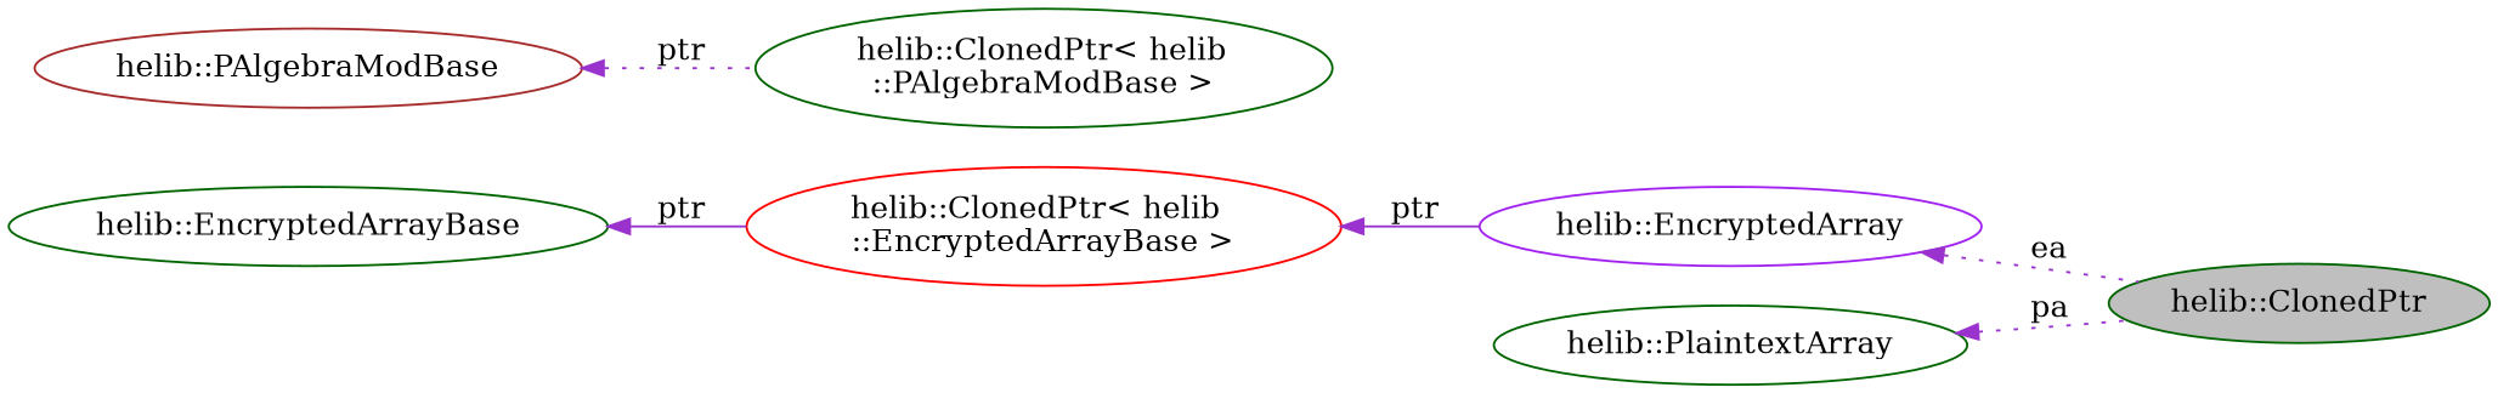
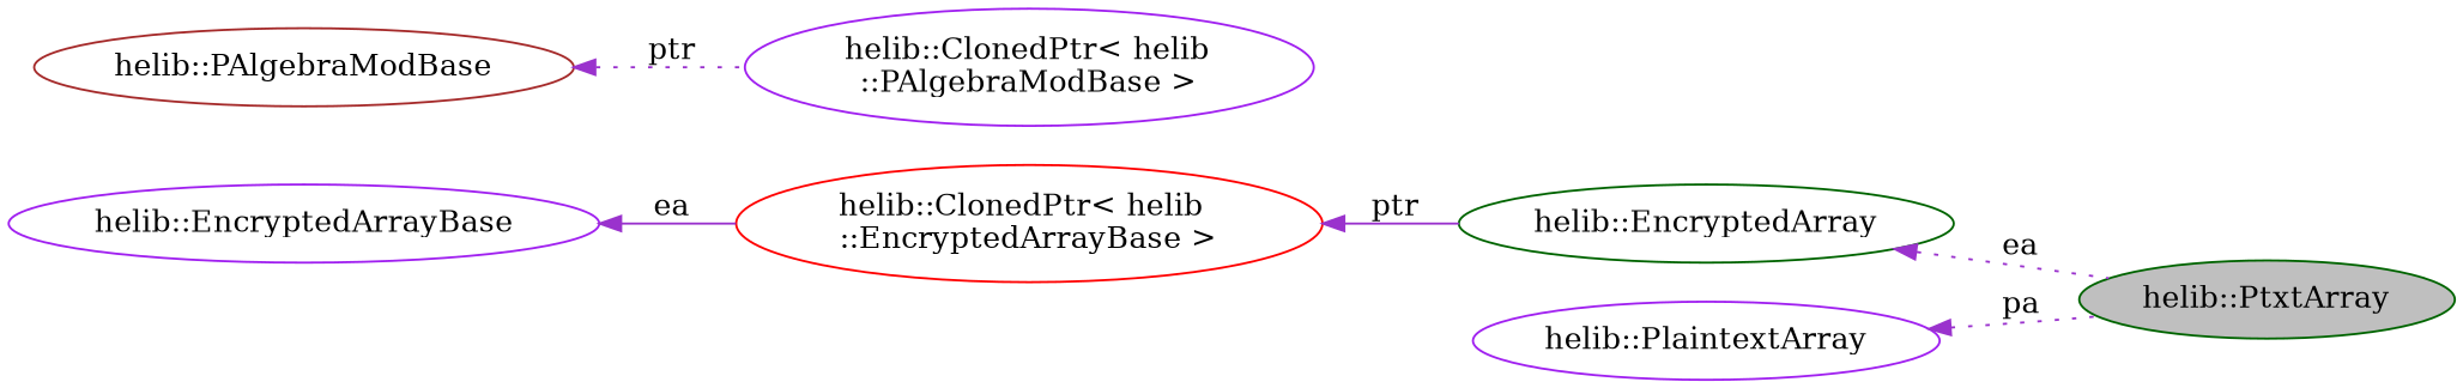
  digraph {
    fontname="DejaVu Serif"
    rankdir=LR
    node [color=darkgreen fillcolor=white fontname="DejaVu Serif" style=filled]
    edge [color=darkorchid3 dir=back fontname="DejaVu Serif" style=dotted]
-   n1 [fillcolor=grey75 fontcolor=black label="helib::ClonedPtr"]
-   n2 [color=purple label="helib::EncryptedArray"]
-   n3 [label="helib::ClonedPtr\< helib\l::PAlgebraModBase \>"]
+   n1 [fillcolor=grey75 fontcolor=black label="helib::PtxtArray"]
+   n2 [label="helib::EncryptedArray"]
+   n3 [color=purple label="helib::ClonedPtr\< helib\l::PAlgebraModBase \>"]
    n4 [color=brown label="helib::PAlgebraModBase"]
    n5 [color=red label="helib::ClonedPtr\< helib\l::EncryptedArrayBase \>"]
-   n6 [label="helib::EncryptedArrayBase"]
-   n7 [label="helib::PlaintextArray"]
+   n6 [color=purple label="helib::EncryptedArrayBase"]
+   n7 [color=purple label="helib::PlaintextArray"]
    n2 -> n1 [label=" ea"]
    n4 -> n3 [label=" ptr"]
    n5 -> n2 [label=" ptr" style=solid]
-   n6 -> n5 [label=" ptr" style=solid]
+   n6 -> n5 [label=" ea" style=solid]
    n7 -> n1 [label=" pa"]
  }
